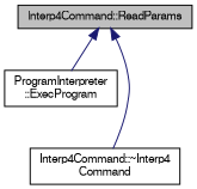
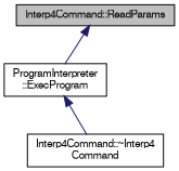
  digraph {
    rankdir=TB
    node [color=black fillcolor=white fontname=FreeSans fontsize=10 shape=record style=filled]
    edge [color=midnightblue dir=back fontname=FreeSans fontsize=10 labelfontname=FreeSans labelfontsize=10 style=solid]
    n1 [fillcolor=grey75 fontcolor=black height=0.2 label="Interp4Command::ReadParams" width=0.4]
    n2 [height=0.2 label="ProgramInterpreter\l::ExecProgram" width=0.4]
    n3 [height=0.2 label="Interp4Command::~Interp4\lCommand" width=0.4]
    n1 -> n2
-   n1 -> n3
+   n2 -> n3
  }
